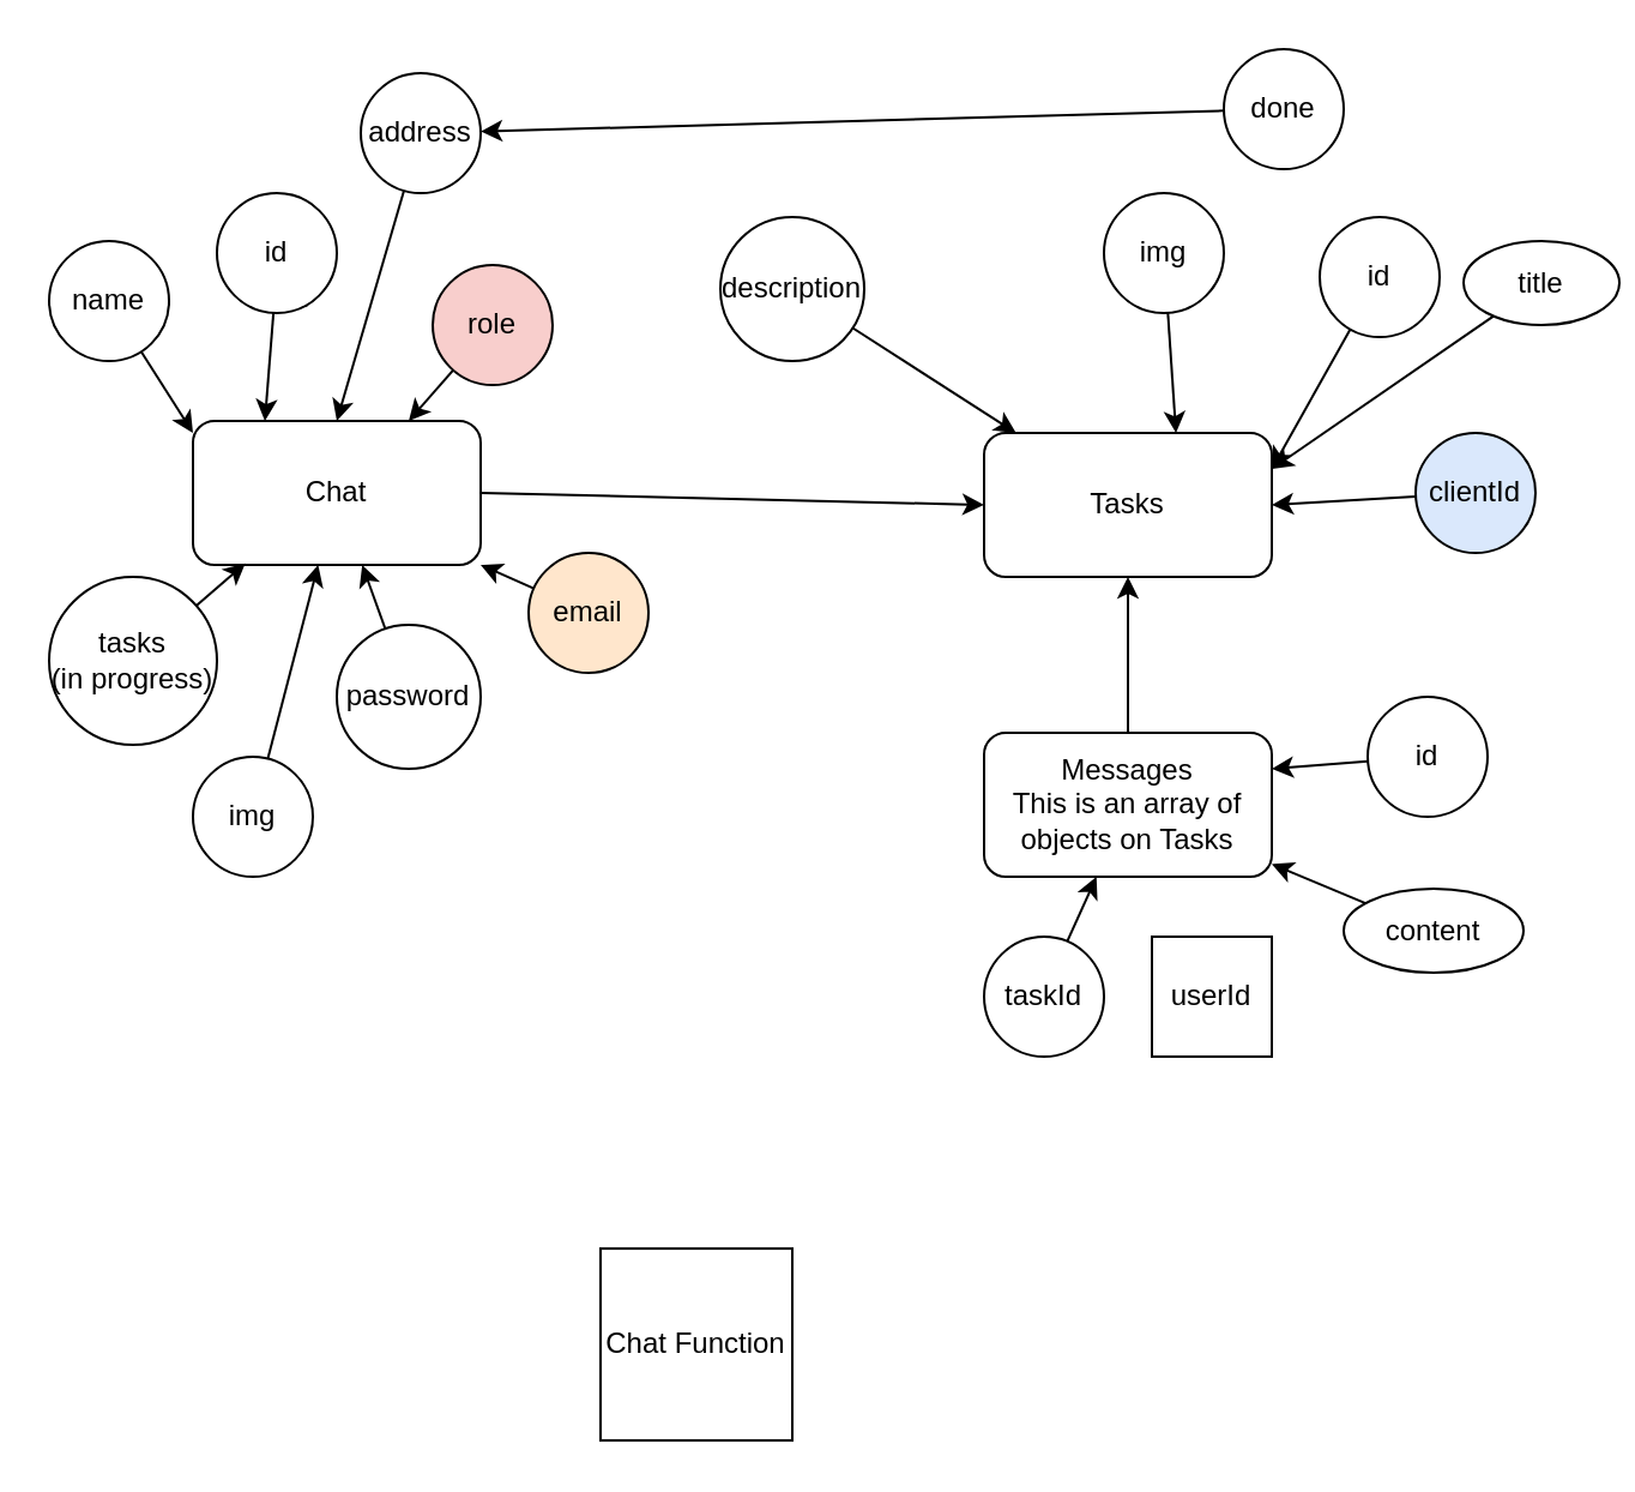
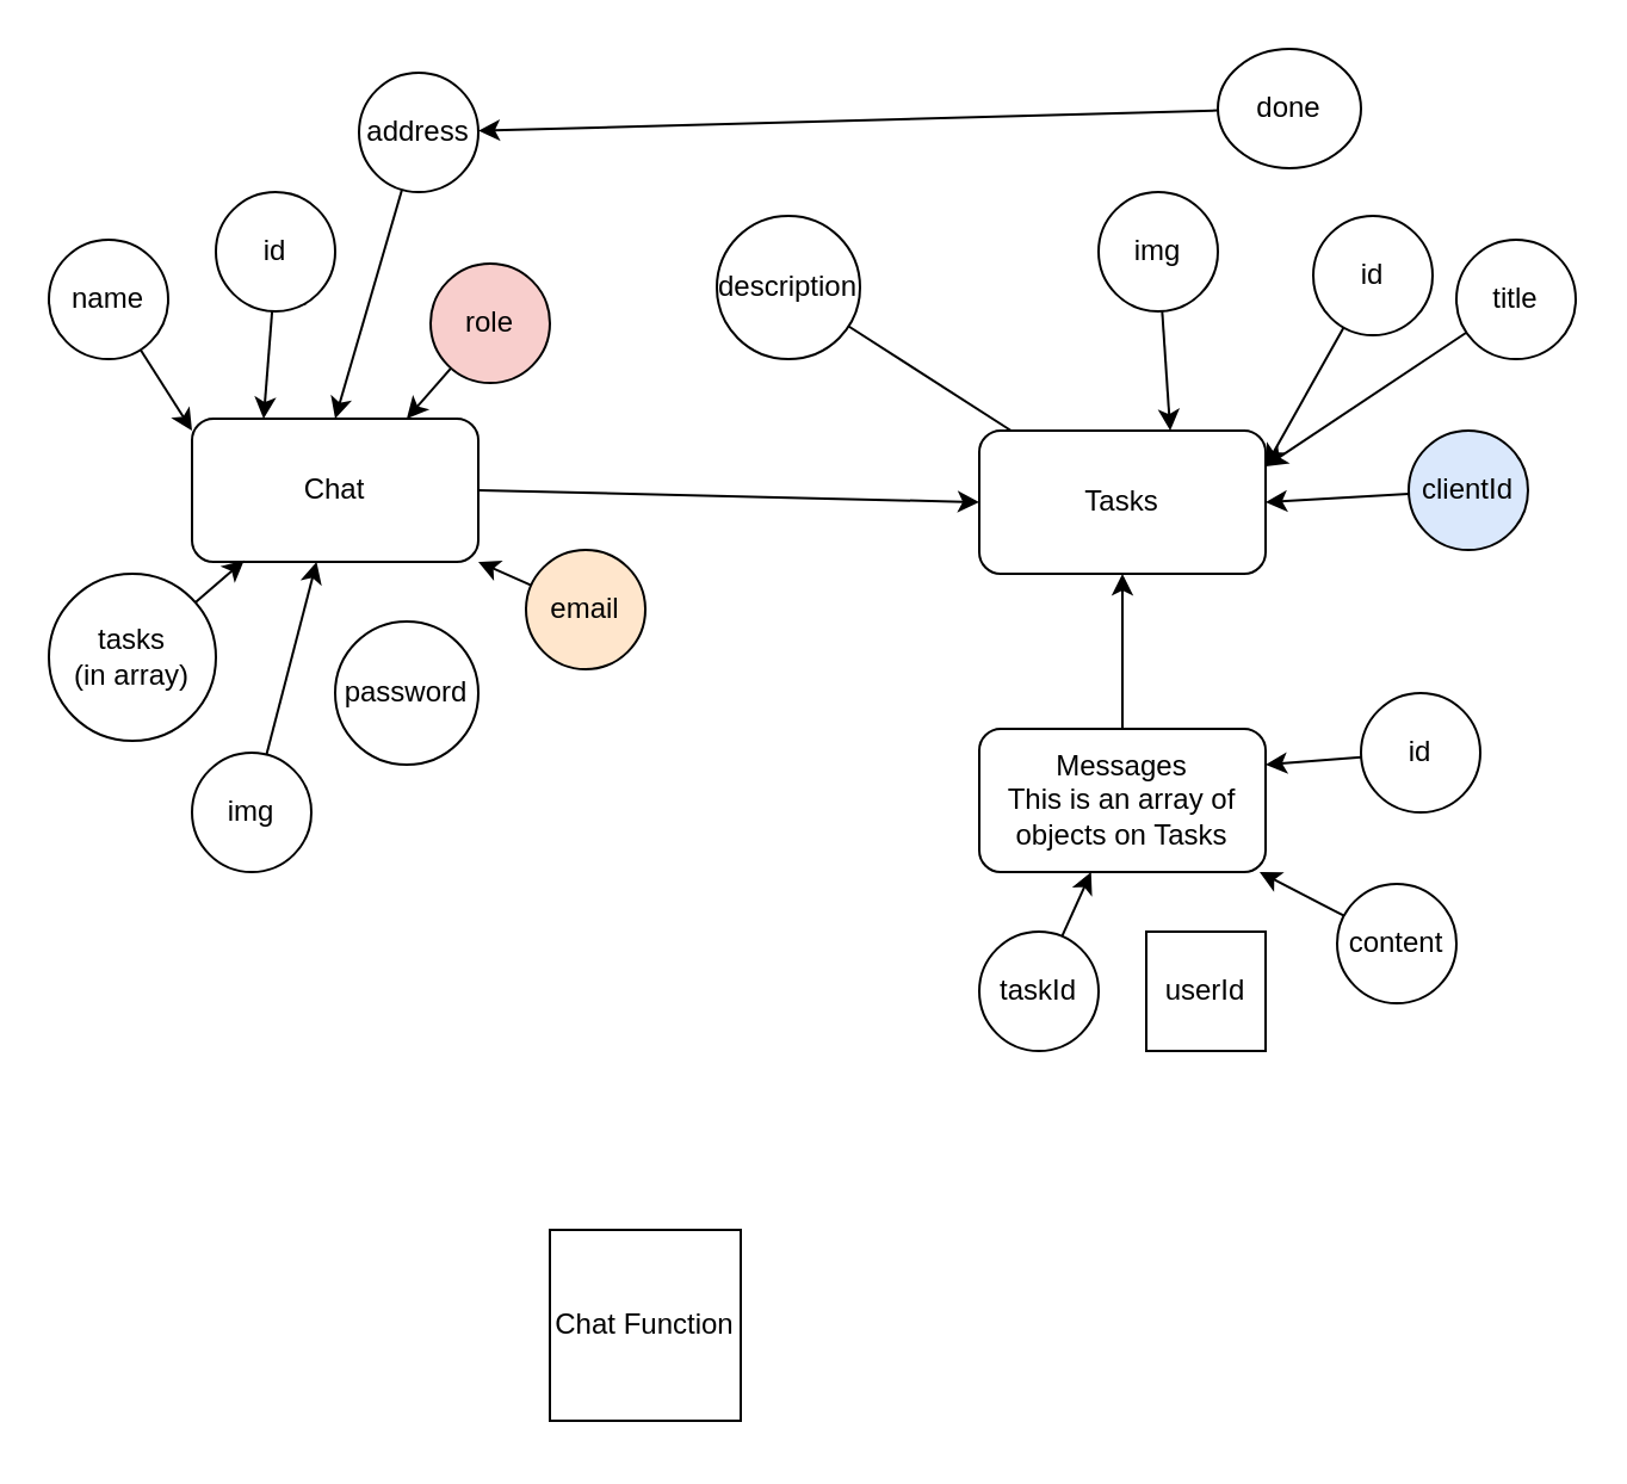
  <mxCell id="0" />
  <mxCell id="1" parent="0" />
  <mxCell id="2" value="Chat" style="rounded=1;whiteSpace=wrap;html=1;" parent="1" vertex="1"><mxGeometry x="80" y="175" width="120" height="60" as="geometry" /></mxCell>
  <mxCell id="3" value="Tasks" style="rounded=1;whiteSpace=wrap;html=1;" parent="1" vertex="1"><mxGeometry x="410" y="180" width="120" height="60" as="geometry" /></mxCell>
  <mxCell id="4" style="edgeStyle=none;html=1;entryX=0.5;entryY=1;entryDx=0;entryDy=0;" edge="1" parent="1" source="5" target="3"><mxGeometry relative="1" as="geometry" /></mxCell>
  <mxCell id="5" value="Messages&lt;br&gt;This is an array of objects on Tasks" style="rounded=1;whiteSpace=wrap;html=1;" parent="1" vertex="1"><mxGeometry x="410" y="305" width="120" height="60" as="geometry" /></mxCell>
  <mxCell id="6" value="" style="edgeStyle=none;html=1;" parent="1" source="7" target="5" edge="1"><mxGeometry relative="1" as="geometry" /></mxCell>
  <mxCell id="7" value="taskId" style="ellipse;whiteSpace=wrap;html=1;aspect=fixed;" parent="1" vertex="1"><mxGeometry x="410" y="390" width="50" height="50" as="geometry" /></mxCell>
  <mxCell id="8" value="userId" style="whiteSpace=wrap;html=1;aspect=fixed;rounded=0;" parent="1" vertex="1"><mxGeometry x="480" y="390" width="50" height="50" as="geometry" /></mxCell>
  <mxCell id="9" style="edgeStyle=none;html=1;entryX=0;entryY=0.5;entryDx=0;entryDy=0;exitX=1;exitY=0.5;exitDx=0;exitDy=0;" parent="1" source="2" target="3" edge="1"><mxGeometry relative="1" as="geometry"><mxPoint x="220" y="248" as="sourcePoint" /><Array as="points" /></mxGeometry></mxCell>
  <mxCell id="10" value="" style="edgeStyle=none;html=1;" parent="1" source="11" target="5" edge="1"><mxGeometry relative="1" as="geometry" /></mxCell>
- <mxCell id="11" value="content" style="ellipse;whiteSpace=wrap;html=1;aspect=fixed;" parent="1" vertex="1"><mxGeometry x="560" y="370" width="75" height="35" as="geometry" /></mxCell>
- <mxCell id="12" value="Chat Function" style="whiteSpace=wrap;html=1;aspect=fixed;" parent="1" vertex="1"><mxGeometry x="250" y="520" width="80" height="80" as="geometry" /></mxCell>
+ <mxCell id="11" value="content" style="ellipse;whiteSpace=wrap;html=1;aspect=fixed;" parent="1" vertex="1"><mxGeometry x="560" y="370" width="50" height="50" as="geometry" /></mxCell>
+ <mxCell id="12" value="Chat Function" style="whiteSpace=wrap;html=1;aspect=fixed;" parent="1" vertex="1"><mxGeometry x="230" y="515" width="80" height="80" as="geometry" /></mxCell>
  <mxCell id="13" style="edgeStyle=none;html=1;entryX=0.667;entryY=0;entryDx=0;entryDy=0;entryPerimeter=0;" edge="1" parent="1" source="14" target="3"><mxGeometry relative="1" as="geometry" /></mxCell>
  <mxCell id="14" value="img" style="ellipse;whiteSpace=wrap;html=1;aspect=fixed;" vertex="1" parent="1"><mxGeometry x="460" y="80" width="50" height="50" as="geometry" /></mxCell>
  <mxCell id="15" style="edgeStyle=none;html=1;entryX=1;entryY=0.25;entryDx=0;entryDy=0;" edge="1" parent="1" source="16" target="3"><mxGeometry relative="1" as="geometry" /></mxCell>
  <mxCell id="16" value="id" style="ellipse;whiteSpace=wrap;html=1;aspect=fixed;" vertex="1" parent="1"><mxGeometry x="550" y="90" width="50" height="50" as="geometry" /></mxCell>
  <mxCell id="17" style="edgeStyle=none;html=1;entryX=1;entryY=0.25;entryDx=0;entryDy=0;" edge="1" parent="1" source="18" target="5"><mxGeometry relative="1" as="geometry" /></mxCell>
  <mxCell id="18" value="id" style="ellipse;whiteSpace=wrap;html=1;aspect=fixed;" vertex="1" parent="1"><mxGeometry x="570" y="290" width="50" height="50" as="geometry" /></mxCell>
  <mxCell id="19" style="edgeStyle=none;html=1;entryX=1;entryY=0.5;entryDx=0;entryDy=0;" edge="1" parent="1" source="20" target="3"><mxGeometry relative="1" as="geometry" /></mxCell>
  <mxCell id="20" value="clientId" style="ellipse;whiteSpace=wrap;html=1;aspect=fixed;fillColor=#dae8fc;" vertex="1" parent="1"><mxGeometry x="590" y="180" width="50" height="50" as="geometry" /></mxCell>
  <mxCell id="21" style="edgeStyle=none;html=1;entryX=1;entryY=0.25;entryDx=0;entryDy=0;" edge="1" parent="1" source="22" target="3"><mxGeometry relative="1" as="geometry" /></mxCell>
- <mxCell id="22" value="title" style="ellipse;whiteSpace=wrap;html=1;aspect=fixed;" vertex="1" parent="1"><mxGeometry x="610" y="100" width="65" height="35" as="geometry" /></mxCell>
- <mxCell id="23" style="edgeStyle=none;html=1;" edge="1" parent="1" source="24" target="3"><mxGeometry relative="1" as="geometry" /></mxCell>
+ <mxCell id="22" value="title" style="ellipse;whiteSpace=wrap;html=1;aspect=fixed;" vertex="1" parent="1"><mxGeometry x="610" y="100" width="50" height="50" as="geometry" /></mxCell>
+ <mxCell id="23" style="edgeStyle=none;html=1;endArrow=none;" edge="1" parent="1" source="24" target="3"><mxGeometry relative="1" as="geometry" /></mxCell>
  <mxCell id="24" value="description" style="ellipse;whiteSpace=wrap;html=1;aspect=fixed;" vertex="1" parent="1"><mxGeometry x="300" y="90" width="60" height="60" as="geometry" /></mxCell>
  <mxCell id="25" style="edgeStyle=none;html=1;entryX=0.25;entryY=0;entryDx=0;entryDy=0;" edge="1" parent="1" source="26" target="2"><mxGeometry relative="1" as="geometry" /></mxCell>
  <mxCell id="26" value="id" style="ellipse;whiteSpace=wrap;html=1;aspect=fixed;" vertex="1" parent="1"><mxGeometry x="90" y="80" width="50" height="50" as="geometry" /></mxCell>
  <mxCell id="27" style="edgeStyle=none;html=1;entryX=0.75;entryY=0;entryDx=0;entryDy=0;" edge="1" parent="1" source="28" target="2"><mxGeometry relative="1" as="geometry" /></mxCell>
  <mxCell id="28" value="role" style="ellipse;whiteSpace=wrap;html=1;aspect=fixed;fillColor=#f8cecc;" vertex="1" parent="1"><mxGeometry x="180" y="110" width="50" height="50" as="geometry" /></mxCell>
  <mxCell id="29" style="edgeStyle=none;html=1;entryX=1;entryY=1;entryDx=0;entryDy=0;" edge="1" parent="1" source="30" target="2"><mxGeometry relative="1" as="geometry" /></mxCell>
  <mxCell id="30" value="email" style="ellipse;whiteSpace=wrap;html=1;aspect=fixed;fillColor=#ffe6cc;" vertex="1" parent="1"><mxGeometry x="220" y="230" width="50" height="50" as="geometry" /></mxCell>
- <mxCell id="31" style="edgeStyle=none;html=1;" edge="1" parent="1" source="32" target="2"><mxGeometry relative="1" as="geometry" /></mxCell>
  <mxCell id="32" value="password" style="ellipse;whiteSpace=wrap;html=1;aspect=fixed;" vertex="1" parent="1"><mxGeometry x="140" y="260" width="60" height="60" as="geometry" /></mxCell>
  <mxCell id="33" style="edgeStyle=none;html=1;entryX=0.182;entryY=0.989;entryDx=0;entryDy=0;entryPerimeter=0;" edge="1" parent="1" source="34" target="2"><mxGeometry relative="1" as="geometry" /></mxCell>
- <mxCell id="34" value="tasks&lt;br&gt;(in progress)" style="ellipse;whiteSpace=wrap;html=1;aspect=fixed;" vertex="1" parent="1"><mxGeometry x="20" y="240" width="70" height="70" as="geometry" /></mxCell>
+ <mxCell id="34" value="tasks&lt;br&gt;(in array)" style="ellipse;whiteSpace=wrap;html=1;aspect=fixed;" vertex="1" parent="1"><mxGeometry x="20" y="240" width="70" height="70" as="geometry" /></mxCell>
  <mxCell id="35" style="edgeStyle=none;html=1;" edge="1" parent="1" source="36" target="40"><mxGeometry relative="1" as="geometry" /></mxCell>
- <mxCell id="36" value="done" style="ellipse;whiteSpace=wrap;html=1;aspect=fixed;" vertex="1" parent="1"><mxGeometry x="510" y="20" width="50" height="50" as="geometry" /></mxCell>
+ <mxCell id="36" value="done" style="ellipse;whiteSpace=wrap;html=1;aspect=fixed;" vertex="1" parent="1"><mxGeometry x="510" y="20" width="60" height="50" as="geometry" /></mxCell>
  <mxCell id="37" style="edgeStyle=none;html=1;" edge="1" parent="1" source="38"><mxGeometry relative="1" as="geometry"><mxPoint x="80" y="180" as="targetPoint" /></mxGeometry></mxCell>
  <mxCell id="38" value="name" style="ellipse;whiteSpace=wrap;html=1;aspect=fixed;" vertex="1" parent="1"><mxGeometry x="20" y="100" width="50" height="50" as="geometry" /></mxCell>
  <mxCell id="39" style="edgeStyle=none;html=1;entryX=0.5;entryY=0;entryDx=0;entryDy=0;" edge="1" parent="1" source="40" target="2"><mxGeometry relative="1" as="geometry" /></mxCell>
  <mxCell id="40" value="address" style="ellipse;whiteSpace=wrap;html=1;aspect=fixed;" vertex="1" parent="1"><mxGeometry x="150" y="30" width="50" height="50" as="geometry" /></mxCell>
  <mxCell id="41" style="edgeStyle=none;html=1;" edge="1" parent="1" source="42" target="2"><mxGeometry relative="1" as="geometry" /></mxCell>
  <mxCell id="42" value="img" style="ellipse;whiteSpace=wrap;html=1;aspect=fixed;" vertex="1" parent="1"><mxGeometry x="80" y="315" width="50" height="50" as="geometry" /></mxCell>
